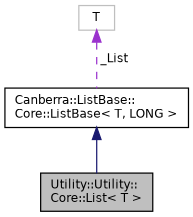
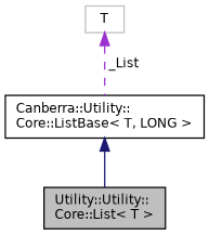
  digraph {
    node [color=black fillcolor=white fontname=Helvetica fontsize=10 shape=record style=filled]
    edge [dir=back fontname=Helvetica fontsize=10 labelfontname=Helvetica labelfontsize=10]
    n1 [fillcolor=grey75 fontcolor=black height=0.2 label="Utility::Utility::\lCore::List\< T \>" width=0.4]
-   n2 [height=0.2 label="Canberra::ListBase::\lCore::ListBase\< T, LONG \>" width=0.4]
+   n2 [height=0.2 label="Canberra::Utility::\lCore::ListBase\< T, LONG \>" width=0.4]
    n3 [color=grey75 height=0.2 label=T width=0.4]
    n2 -> n1 [color=midnightblue style=solid]
    n3 -> n2 [color=darkorchid3 label=" _List" style=dashed]
  }
